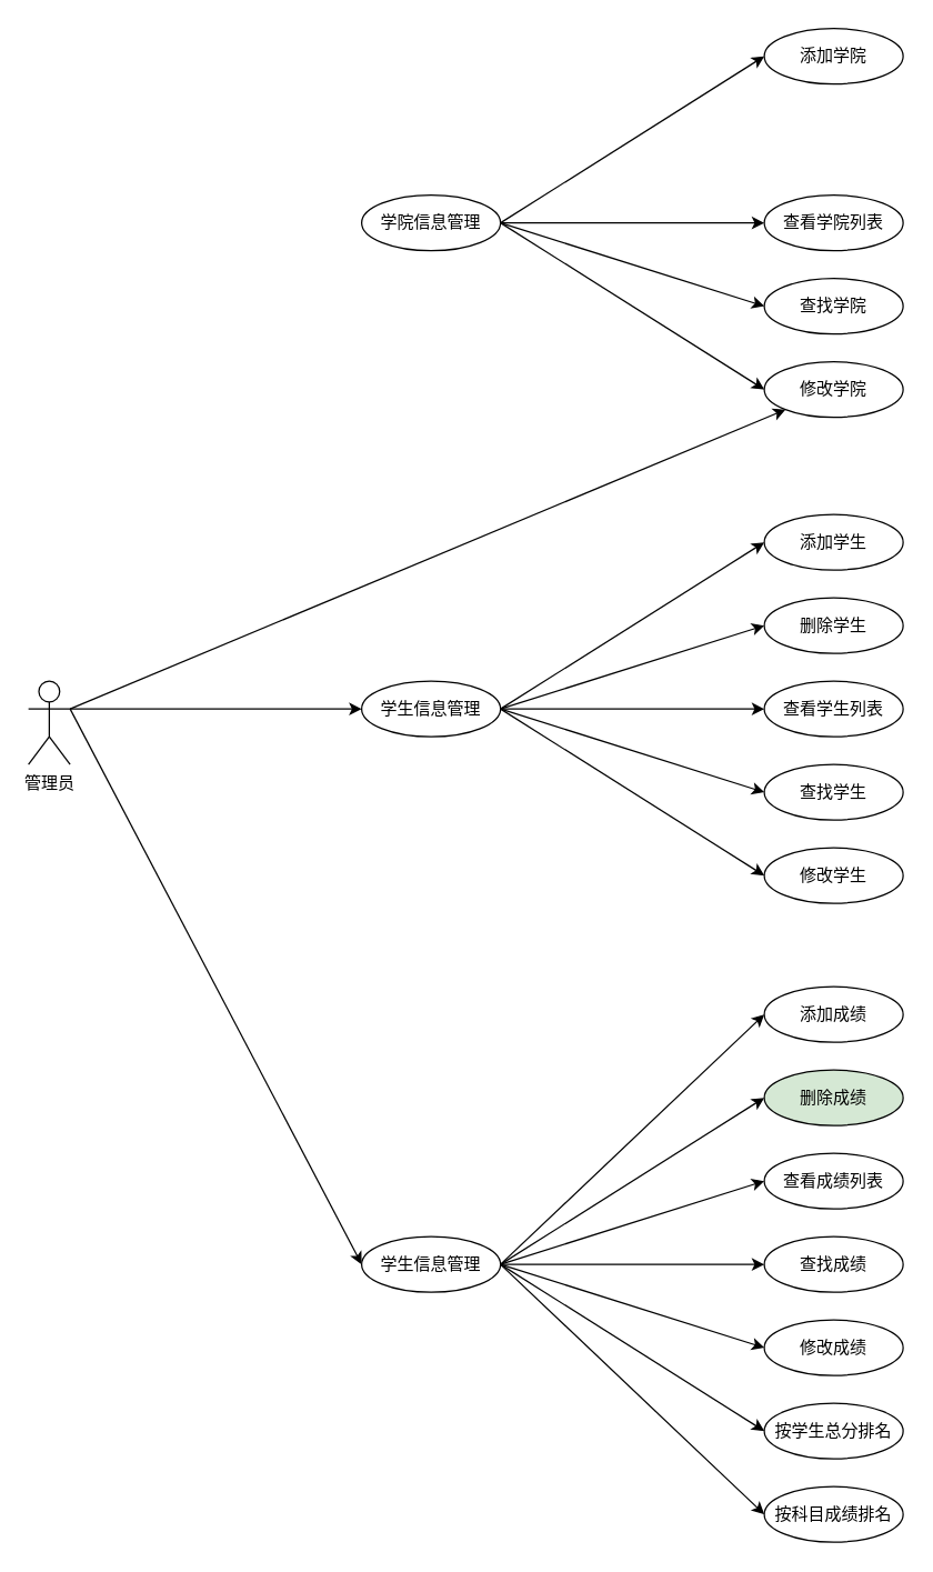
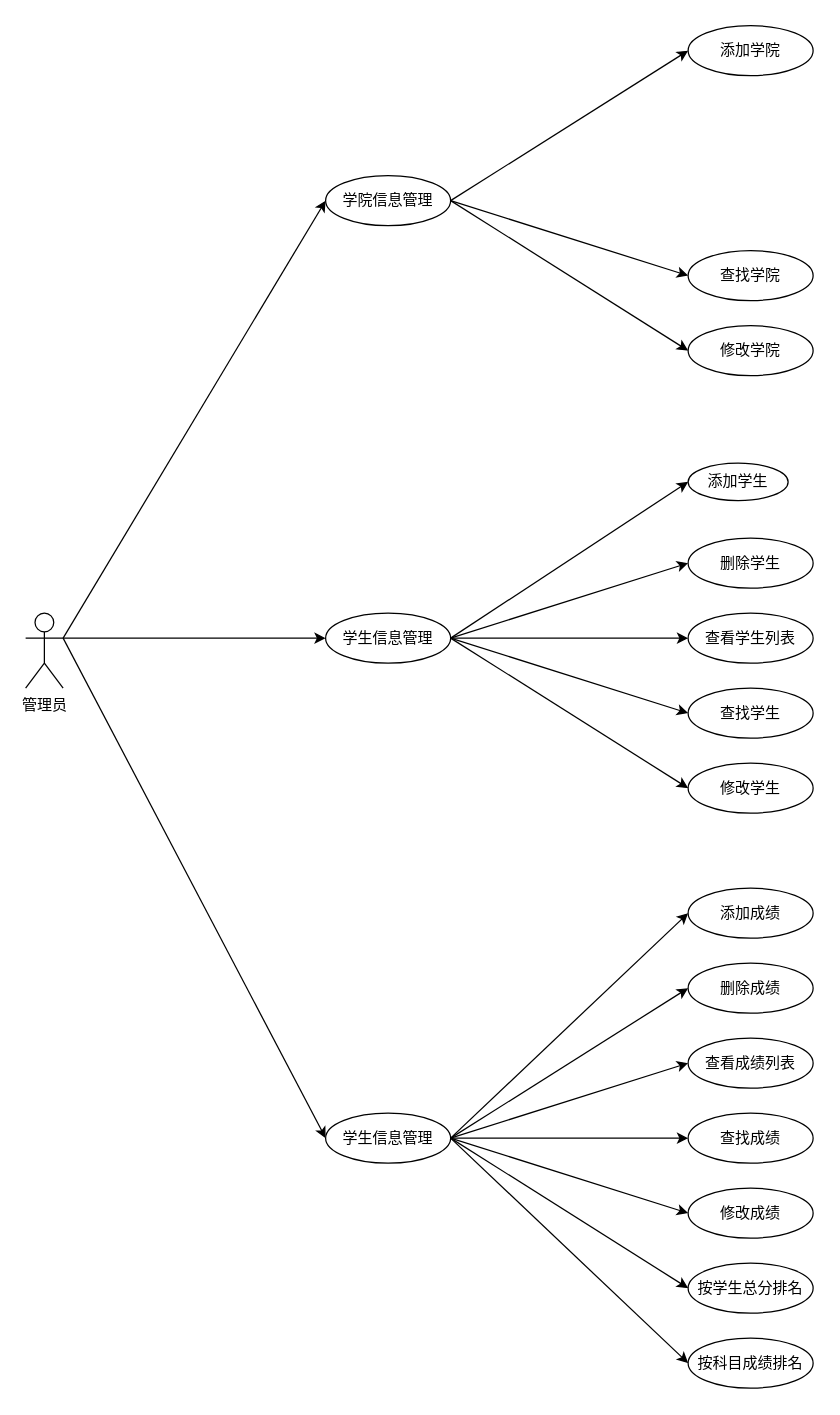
  <mxCell id="0" />
  <mxCell id="1" parent="0" />
- <mxCell id="2" style="edgeStyle=none;rounded=0;orthogonalLoop=1;jettySize=auto;html=1;exitX=1;exitY=0.333;exitDx=0;exitDy=0;exitPerimeter=0;" edge="1" parent="1" source="5" target="20"><mxGeometry relative="1" as="geometry"><mxPoint x="50" y="500" as="sourcePoint" /></mxGeometry></mxCell>
+ <mxCell id="2" style="edgeStyle=none;rounded=0;orthogonalLoop=1;jettySize=auto;html=1;exitX=1;exitY=0.333;exitDx=0;exitDy=0;exitPerimeter=0;entryX=0;entryY=0.5;entryDx=0;entryDy=0;" edge="1" parent="1" source="5" target="10"><mxGeometry relative="1" as="geometry"><mxPoint x="50" y="500" as="sourcePoint" /></mxGeometry></mxCell>
  <mxCell id="3" style="edgeStyle=none;rounded=0;orthogonalLoop=1;jettySize=auto;html=1;exitX=1;exitY=0.333;exitDx=0;exitDy=0;exitPerimeter=0;entryX=0;entryY=0.5;entryDx=0;entryDy=0;" edge="1" parent="1" source="5" target="16"><mxGeometry relative="1" as="geometry" /></mxCell>
  <mxCell id="4" style="edgeStyle=none;rounded=0;orthogonalLoop=1;jettySize=auto;html=1;exitX=1;exitY=0.333;exitDx=0;exitDy=0;exitPerimeter=0;entryX=0;entryY=0.5;entryDx=0;entryDy=0;" edge="1" parent="1" source="5" target="40"><mxGeometry relative="1" as="geometry" /></mxCell>
  <mxCell id="5" value="管理员" style="shape=umlActor;verticalLabelPosition=bottom;verticalAlign=top;html=1;outlineConnect=0;" vertex="1" parent="1"><mxGeometry x="20" y="490" width="30" height="60" as="geometry" /></mxCell>
  <mxCell id="6" style="edgeStyle=none;rounded=0;orthogonalLoop=1;jettySize=auto;html=1;exitX=1;exitY=0.5;exitDx=0;exitDy=0;entryX=0;entryY=0.5;entryDx=0;entryDy=0;" edge="1" parent="1" source="10" target="17"><mxGeometry relative="1" as="geometry" /></mxCell>
- <mxCell id="7" style="edgeStyle=none;rounded=0;orthogonalLoop=1;jettySize=auto;html=1;exitX=1;exitY=0.5;exitDx=0;exitDy=0;entryX=0;entryY=0.5;entryDx=0;entryDy=0;" edge="1" parent="1" source="10" target="18"><mxGeometry relative="1" as="geometry" /></mxCell>
  <mxCell id="8" style="edgeStyle=none;rounded=0;orthogonalLoop=1;jettySize=auto;html=1;exitX=1;exitY=0.5;exitDx=0;exitDy=0;entryX=0;entryY=0.5;entryDx=0;entryDy=0;" edge="1" parent="1" source="10" target="19"><mxGeometry relative="1" as="geometry" /></mxCell>
  <mxCell id="9" style="edgeStyle=none;rounded=0;orthogonalLoop=1;jettySize=auto;html=1;exitX=1;exitY=0.5;exitDx=0;exitDy=0;entryX=0;entryY=0.5;entryDx=0;entryDy=0;" edge="1" parent="1" source="10" target="20"><mxGeometry relative="1" as="geometry" /></mxCell>
  <mxCell id="10" value="学院信息管理" style="ellipse;whiteSpace=wrap;html=1;" vertex="1" parent="1"><mxGeometry x="260" y="140" width="100" height="40" as="geometry" /></mxCell>
  <mxCell id="11" style="edgeStyle=none;rounded=0;orthogonalLoop=1;jettySize=auto;html=1;exitX=1;exitY=0.5;exitDx=0;exitDy=0;entryX=0;entryY=0.5;entryDx=0;entryDy=0;" edge="1" parent="1" source="16" target="21"><mxGeometry relative="1" as="geometry" /></mxCell>
  <mxCell id="12" style="edgeStyle=none;rounded=0;orthogonalLoop=1;jettySize=auto;html=1;exitX=1;exitY=0.5;exitDx=0;exitDy=0;entryX=0;entryY=0.5;entryDx=0;entryDy=0;" edge="1" parent="1" source="16" target="23"><mxGeometry relative="1" as="geometry" /></mxCell>
  <mxCell id="13" style="edgeStyle=none;rounded=0;orthogonalLoop=1;jettySize=auto;html=1;exitX=1;exitY=0.5;exitDx=0;exitDy=0;entryX=0;entryY=0.5;entryDx=0;entryDy=0;" edge="1" parent="1" source="16" target="22"><mxGeometry relative="1" as="geometry" /></mxCell>
  <mxCell id="14" style="edgeStyle=none;rounded=0;orthogonalLoop=1;jettySize=auto;html=1;exitX=1;exitY=0.5;exitDx=0;exitDy=0;entryX=0;entryY=0.5;entryDx=0;entryDy=0;" edge="1" parent="1" source="16" target="24"><mxGeometry relative="1" as="geometry" /></mxCell>
  <mxCell id="15" style="edgeStyle=none;rounded=0;orthogonalLoop=1;jettySize=auto;html=1;exitX=1;exitY=0.5;exitDx=0;exitDy=0;entryX=0;entryY=0.5;entryDx=0;entryDy=0;" edge="1" parent="1" source="16" target="25"><mxGeometry relative="1" as="geometry" /></mxCell>
  <mxCell id="16" value="学生信息管理" style="ellipse;whiteSpace=wrap;html=1;" vertex="1" parent="1"><mxGeometry x="260" y="490" width="100" height="40" as="geometry" /></mxCell>
  <mxCell id="17" value="添加学院" style="ellipse;whiteSpace=wrap;html=1;" vertex="1" parent="1"><mxGeometry x="550" y="20" width="100" height="40" as="geometry" /></mxCell>
- <mxCell id="18" value="查看学院列表" style="ellipse;whiteSpace=wrap;html=1;" vertex="1" parent="1"><mxGeometry x="550" y="140" width="100" height="40" as="geometry" /></mxCell>
  <mxCell id="19" value="查找学院" style="ellipse;whiteSpace=wrap;html=1;" vertex="1" parent="1"><mxGeometry x="550" y="200" width="100" height="40" as="geometry" /></mxCell>
  <mxCell id="20" value="修改学院" style="ellipse;whiteSpace=wrap;html=1;" vertex="1" parent="1"><mxGeometry x="550" y="260" width="100" height="40" as="geometry" /></mxCell>
- <mxCell id="21" value="添加学生" style="ellipse;whiteSpace=wrap;html=1;" vertex="1" parent="1"><mxGeometry x="550" y="370" width="100" height="40" as="geometry" /></mxCell>
+ <mxCell id="21" value="添加学生" style="ellipse;whiteSpace=wrap;html=1;" vertex="1" parent="1"><mxGeometry x="550" y="370" width="80" height="30" as="geometry" /></mxCell>
  <mxCell id="22" value="查看学生列表" style="ellipse;whiteSpace=wrap;html=1;" vertex="1" parent="1"><mxGeometry x="550" y="490" width="100" height="40" as="geometry" /></mxCell>
  <mxCell id="23" value="删除学生" style="ellipse;whiteSpace=wrap;html=1;" vertex="1" parent="1"><mxGeometry x="550" y="430" width="100" height="40" as="geometry" /></mxCell>
  <mxCell id="24" value="查找学生" style="ellipse;whiteSpace=wrap;html=1;" vertex="1" parent="1"><mxGeometry x="550" y="550" width="100" height="40" as="geometry" /></mxCell>
  <mxCell id="25" value="修改学生" style="ellipse;whiteSpace=wrap;html=1;" vertex="1" parent="1"><mxGeometry x="550" y="610" width="100" height="40" as="geometry" /></mxCell>
  <mxCell id="26" value="添加成绩" style="ellipse;whiteSpace=wrap;html=1;" vertex="1" parent="1"><mxGeometry x="550" y="710" width="100" height="40" as="geometry" /></mxCell>
  <mxCell id="27" value="查看成绩列表" style="ellipse;whiteSpace=wrap;html=1;" vertex="1" parent="1"><mxGeometry x="550" y="830" width="100" height="40" as="geometry" /></mxCell>
- <mxCell id="28" value="删除成绩" style="ellipse;whiteSpace=wrap;html=1;fillColor=#d5e8d4;" vertex="1" parent="1"><mxGeometry x="550" y="770" width="100" height="40" as="geometry" /></mxCell>
+ <mxCell id="28" value="删除成绩" style="ellipse;whiteSpace=wrap;html=1;" vertex="1" parent="1"><mxGeometry x="550" y="770" width="100" height="40" as="geometry" /></mxCell>
  <mxCell id="29" value="查找成绩" style="ellipse;whiteSpace=wrap;html=1;" vertex="1" parent="1"><mxGeometry x="550" y="890" width="100" height="40" as="geometry" /></mxCell>
  <mxCell id="30" value="修改成绩" style="ellipse;whiteSpace=wrap;html=1;" vertex="1" parent="1"><mxGeometry x="550" y="950" width="100" height="40" as="geometry" /></mxCell>
  <mxCell id="31" value="按学生总分排名" style="ellipse;whiteSpace=wrap;html=1;" vertex="1" parent="1"><mxGeometry x="550" y="1010" width="100" height="40" as="geometry" /></mxCell>
  <mxCell id="32" value="按科目成绩排名" style="ellipse;whiteSpace=wrap;html=1;" vertex="1" parent="1"><mxGeometry x="550" y="1070" width="100" height="40" as="geometry" /></mxCell>
  <mxCell id="33" style="edgeStyle=none;rounded=0;orthogonalLoop=1;jettySize=auto;html=1;exitX=1;exitY=0.5;exitDx=0;exitDy=0;entryX=0;entryY=0.5;entryDx=0;entryDy=0;" edge="1" parent="1" source="40" target="26"><mxGeometry relative="1" as="geometry" /></mxCell>
  <mxCell id="34" style="edgeStyle=none;rounded=0;orthogonalLoop=1;jettySize=auto;html=1;exitX=1;exitY=0.5;exitDx=0;exitDy=0;entryX=0;entryY=0.5;entryDx=0;entryDy=0;" edge="1" parent="1" source="40" target="28"><mxGeometry relative="1" as="geometry" /></mxCell>
  <mxCell id="35" style="edgeStyle=none;rounded=0;orthogonalLoop=1;jettySize=auto;html=1;exitX=1;exitY=0.5;exitDx=0;exitDy=0;entryX=0;entryY=0.5;entryDx=0;entryDy=0;" edge="1" parent="1" source="40" target="27"><mxGeometry relative="1" as="geometry" /></mxCell>
  <mxCell id="36" style="edgeStyle=none;rounded=0;orthogonalLoop=1;jettySize=auto;html=1;exitX=1;exitY=0.5;exitDx=0;exitDy=0;entryX=0;entryY=0.5;entryDx=0;entryDy=0;" edge="1" parent="1" source="40" target="29"><mxGeometry relative="1" as="geometry" /></mxCell>
  <mxCell id="37" style="edgeStyle=none;rounded=0;orthogonalLoop=1;jettySize=auto;html=1;exitX=1;exitY=0.5;exitDx=0;exitDy=0;entryX=0;entryY=0.5;entryDx=0;entryDy=0;" edge="1" parent="1" source="40" target="30"><mxGeometry relative="1" as="geometry" /></mxCell>
  <mxCell id="38" style="edgeStyle=none;rounded=0;orthogonalLoop=1;jettySize=auto;html=1;exitX=1;exitY=0.5;exitDx=0;exitDy=0;entryX=0;entryY=0.5;entryDx=0;entryDy=0;" edge="1" parent="1" source="40" target="31"><mxGeometry relative="1" as="geometry" /></mxCell>
  <mxCell id="39" style="edgeStyle=none;rounded=0;orthogonalLoop=1;jettySize=auto;html=1;exitX=1;exitY=0.5;exitDx=0;exitDy=0;entryX=0;entryY=0.5;entryDx=0;entryDy=0;" edge="1" parent="1" source="40" target="32"><mxGeometry relative="1" as="geometry" /></mxCell>
  <mxCell id="40" value="学生信息管理" style="ellipse;whiteSpace=wrap;html=1;" vertex="1" parent="1"><mxGeometry x="260" y="890" width="100" height="40" as="geometry" /></mxCell>
